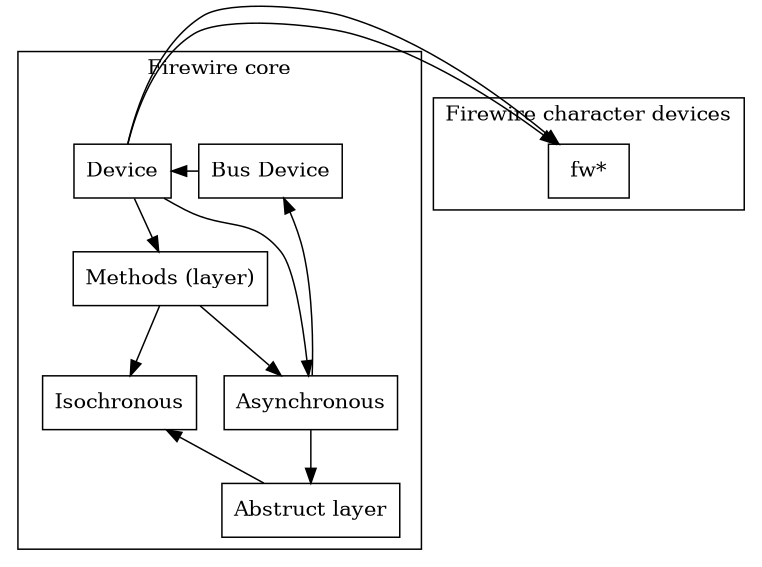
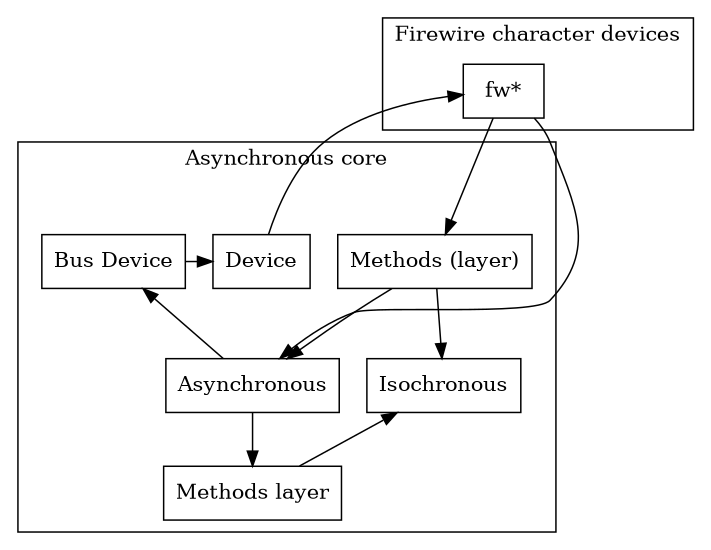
  digraph {
    rankdir=TB
    node [shape=box]
    n1 [label="Methods (layer)"]
    n2 [label=Device]
    n3 [label="Bus Device"]
    n4 [label=Isochronous]
    n5 [label=Asynchronous]
-   n6 [label="Abstruct layer"]
+   n6 [label="Methods layer"]
    n7 [label="fw*"]
    subgraph cluster_1 {
-     label="Firewire core"
+     label="Asynchronous core"
      n6
      subgraph cluster_2 {
        label="Firewire core"
        style=invis
        n1
        n2
        n3
      }
      subgraph cluster_3 {
        label="Firewire core"
        style=invis
        n4
        n5
      }
    }
    subgraph cluster_4 {
      label="Firewire character devices"
      n7
    }
    n1 -> n4
    n1 -> n5
-   n2 -> n5
+   n7 -> n5
    n2 -> n7 [constraint=false]
    n3 -> n2 [constraint=false]
    n5 -> n3
    n5 -> n6
    n6 -> n4 [constraint=false]
-   n2 -> n1
+   n7 -> n1
  }
